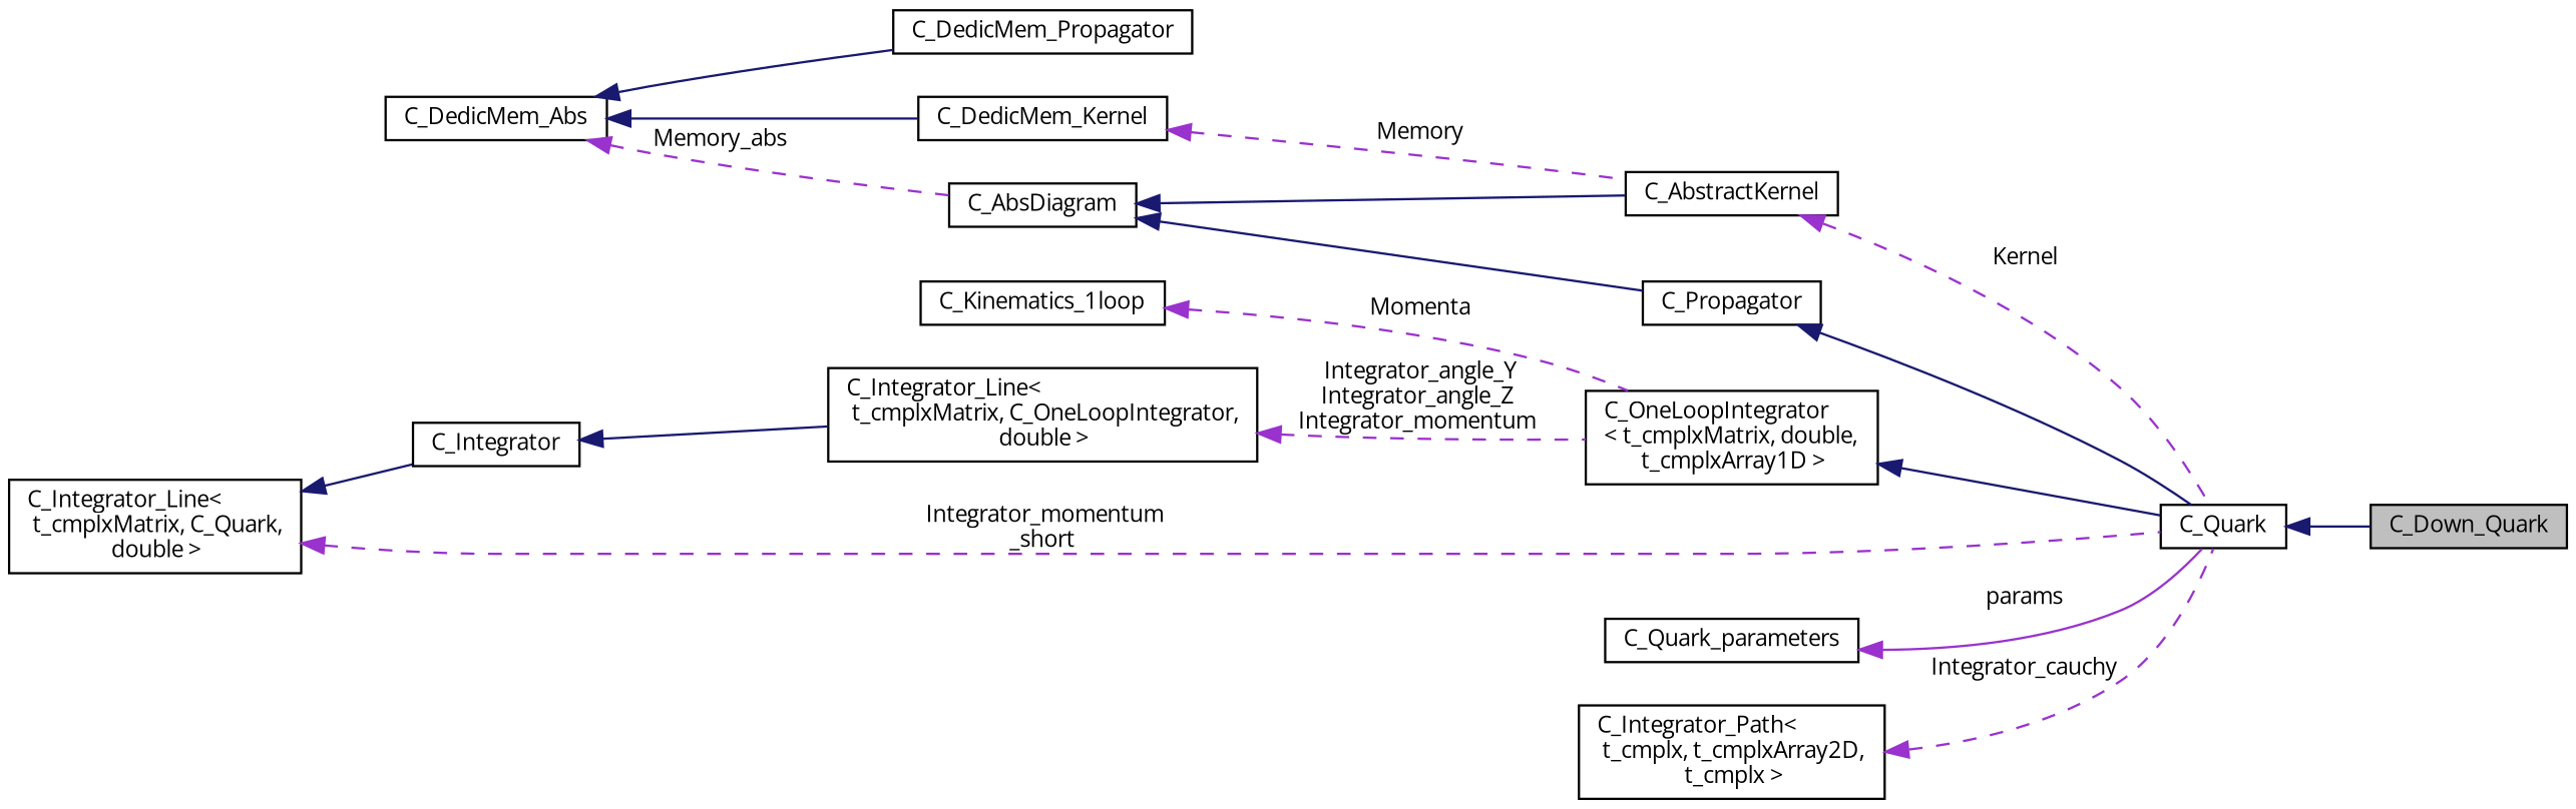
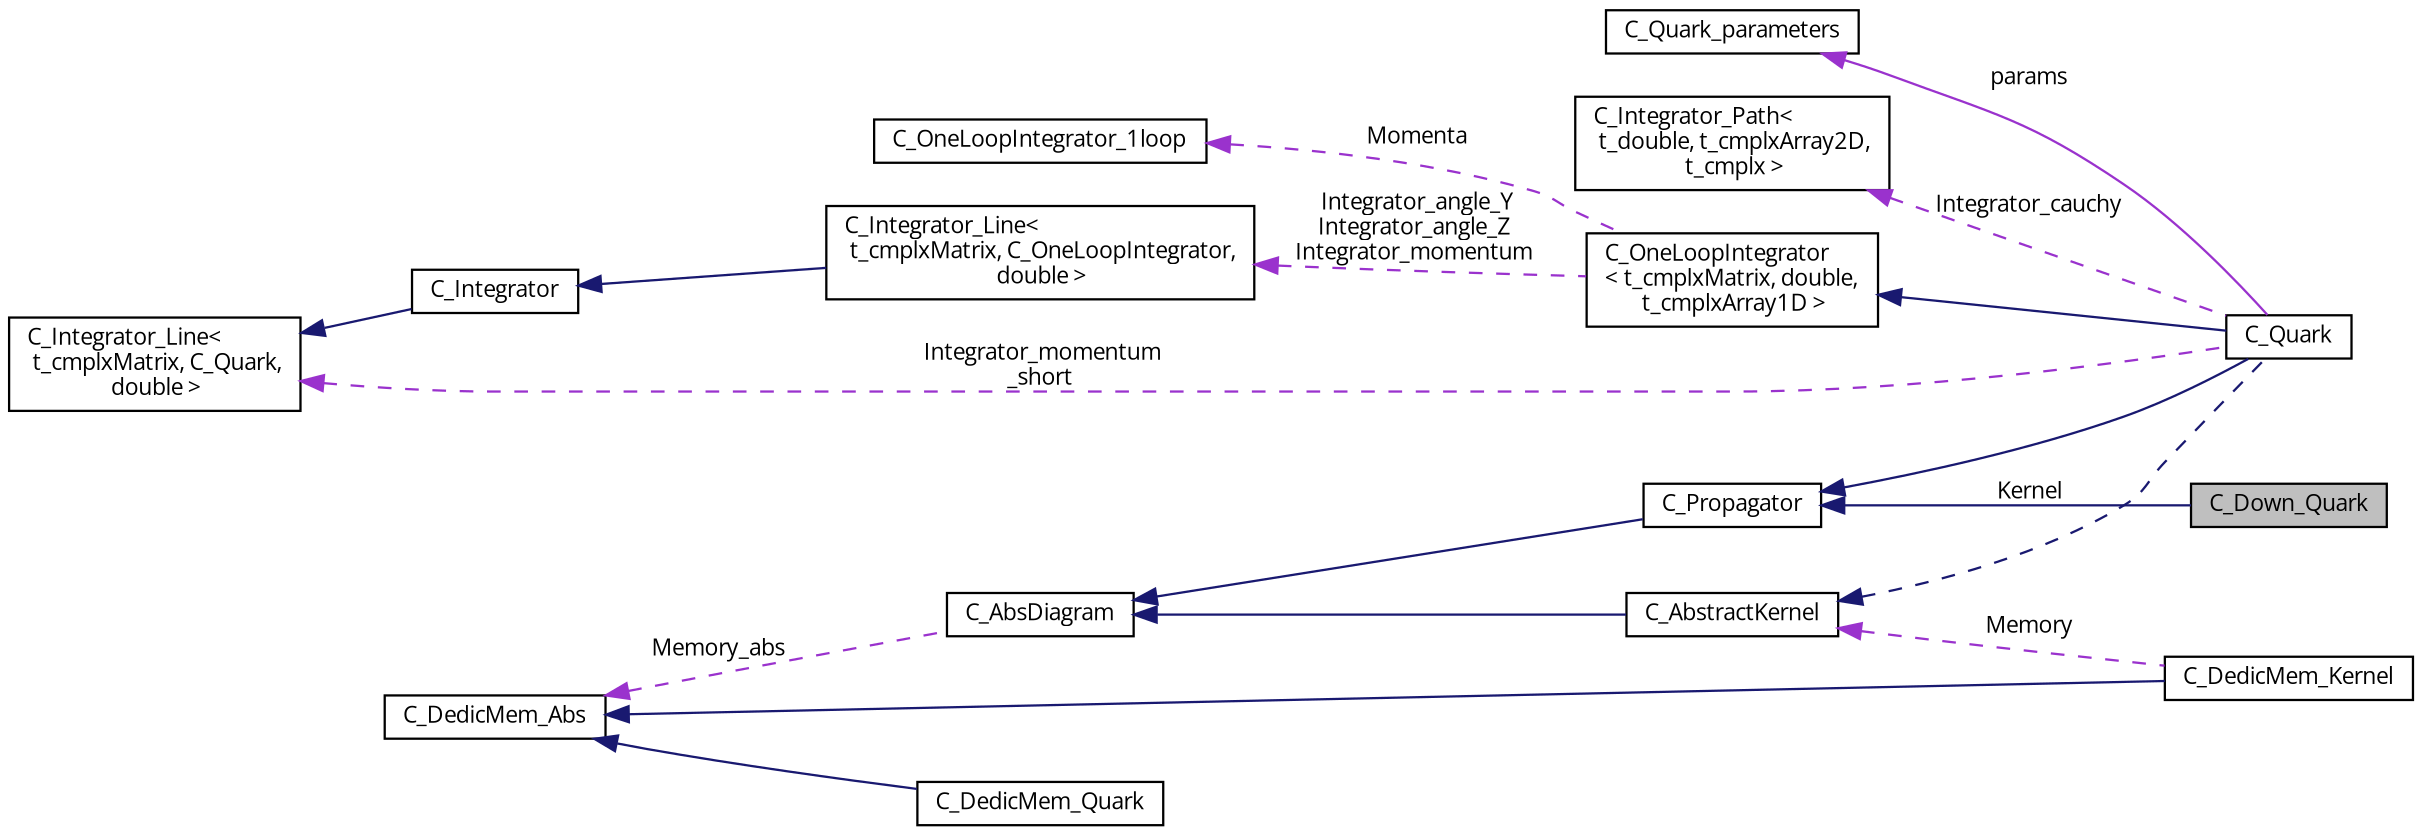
  digraph {
    fontname="Open Sans"
    rankdir=LR
    node [color=black fillcolor=white fontname="Open Sans" fontsize=10 shape=record style=filled]
    edge [color=midnightblue dir=back fontname="Open Sans" fontsize=10 labelfontname=Helvetica labelfontsize=10 style=solid]
    n1 [fillcolor=grey75 fontcolor=black height=0.2 label=C_Down_Quark width=0.4]
    n2 [height=0.2 label=C_Quark width=0.4]
    n3 [height=0.2 label=C_Propagator width=0.4]
    n4 [height=0.2 label=C_AbsDiagram width=0.4]
    n5 [height=0.2 label=C_AbstractKernel width=0.4]
    n6 [height=0.2 label=C_DedicMem_Abs width=0.4]
-   n7 [height=0.2 label=C_DedicMem_Propagator width=0.4]
+   n7 [height=0.2 label=C_DedicMem_Quark width=0.4]
    n8 [height=0.2 label=C_DedicMem_Kernel width=0.4]
    n9 [height=0.2 label="C_OneLoopIntegrator\l\< t_cmplxMatrix, double,\l t_cmplxArray1D \>" width=0.4]
-   n10 [height=0.2 label=C_Kinematics_1loop width=0.4]
+   n10 [height=0.2 label=C_OneLoopIntegrator_1loop width=0.4]
    n11 [height=0.2 label="C_Integrator_Line\<\l t_cmplxMatrix, C_OneLoopIntegrator,\l double \>" width=0.4]
    n12 [height=0.2 label=C_Integrator width=0.4]
    n13 [height=0.2 label="C_Integrator_Line\<\l t_cmplxMatrix, C_Quark,\l double \>" width=0.4]
    n14 [height=0.2 label=C_Quark_parameters width=0.4]
-   n15 [height=0.2 label="C_Integrator_Path\<\l t_cmplx, t_cmplxArray2D,\l t_cmplx \>" width=0.4]
-   n2 -> n1
+   n15 [height=0.2 label="C_Integrator_Path\<\l t_double, t_cmplxArray2D,\l t_cmplx \>" width=0.4]
+   n3 -> n1
    n3 -> n2
    n4 -> n3
    n4 -> n5
-   n5 -> n2 [color=darkorchid3 label=" Kernel" style=dashed]
+   n5 -> n2 [label=" Kernel" style=dashed]
    n6 -> n4 [color=darkorchid3 label=" Memory_abs" style=dashed]
    n6 -> n7
    n6 -> n8
-   n8 -> n5 [color=darkorchid3 label=" Memory" style=dashed]
+   n5 -> n8 [color=darkorchid3 label=" Memory" style=dashed]
    n9 -> n2
    n10 -> n9 [color=darkorchid3 label=" Momenta" style=dashed]
    n11 -> n9 [color=darkorchid3 label=" Integrator_angle_Y\nIntegrator_angle_Z\nIntegrator_momentum" style=dashed]
    n12 -> n11
    n13 -> n2 [color=darkorchid3 label=" Integrator_momentum\l_short" style=dashed]
    n13 -> n12
    n14 -> n2 [color=darkorchid3 label=" params"]
    n15 -> n2 [color=darkorchid3 label=" Integrator_cauchy" style=dashed]
  }
